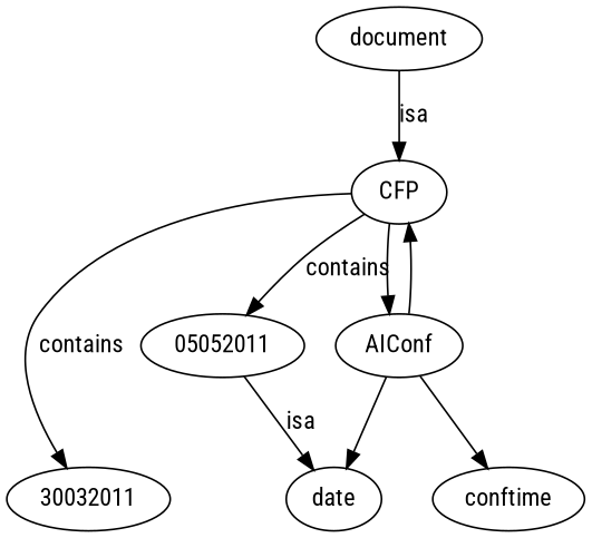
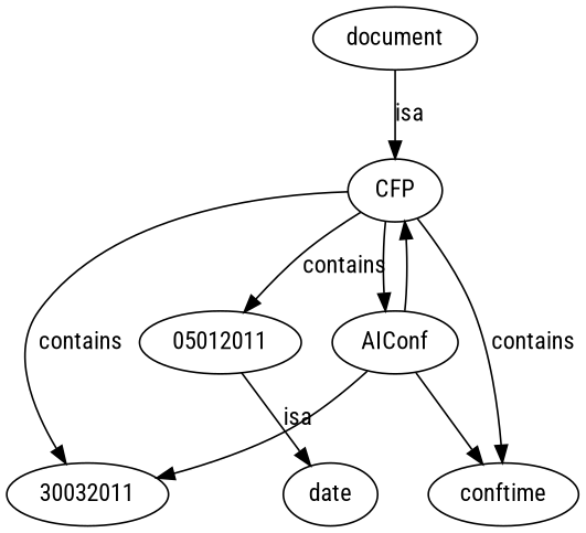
  digraph {
    fontname="Roboto Condensed"
    node [fontname="Roboto Condensed"]
    edge [fontname="Roboto Condensed"]
    CFP
    AIConf
    30032011
-   05012011 [label=05052011]
+   05012011
    conftime
    document
    date
    CFP -> AIConf
    CFP -> 30032011 [label=contains]
    CFP -> 05012011 [label=contains]
+   CFP -> conftime [label=contains]
    AIConf -> CFP
-   AIConf -> date
+   AIConf -> 30032011
    AIConf -> conftime
    05012011 -> date [label=isa]
    document -> CFP [label=isa]
  }
